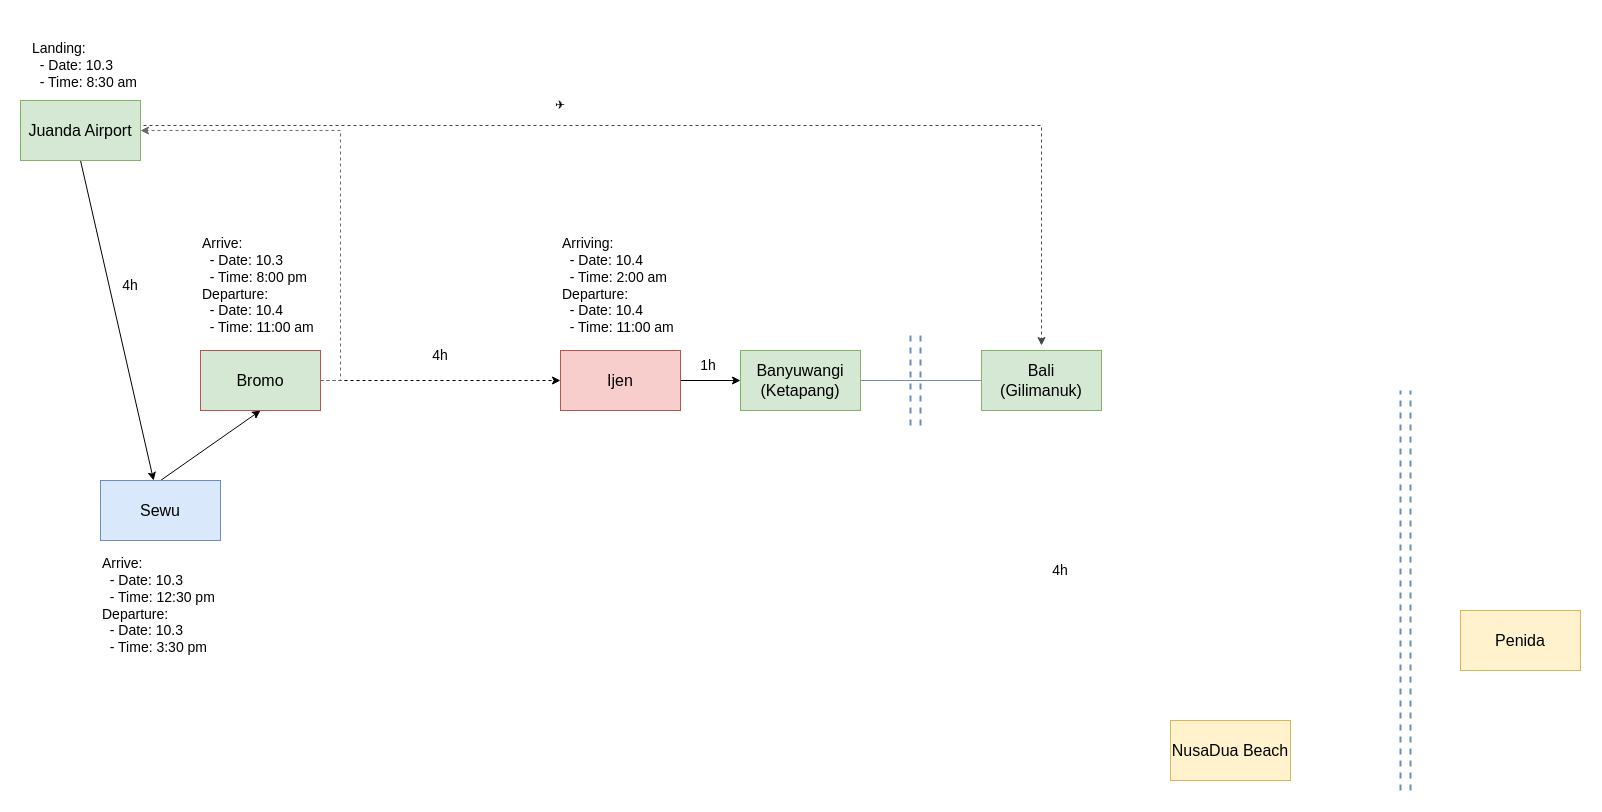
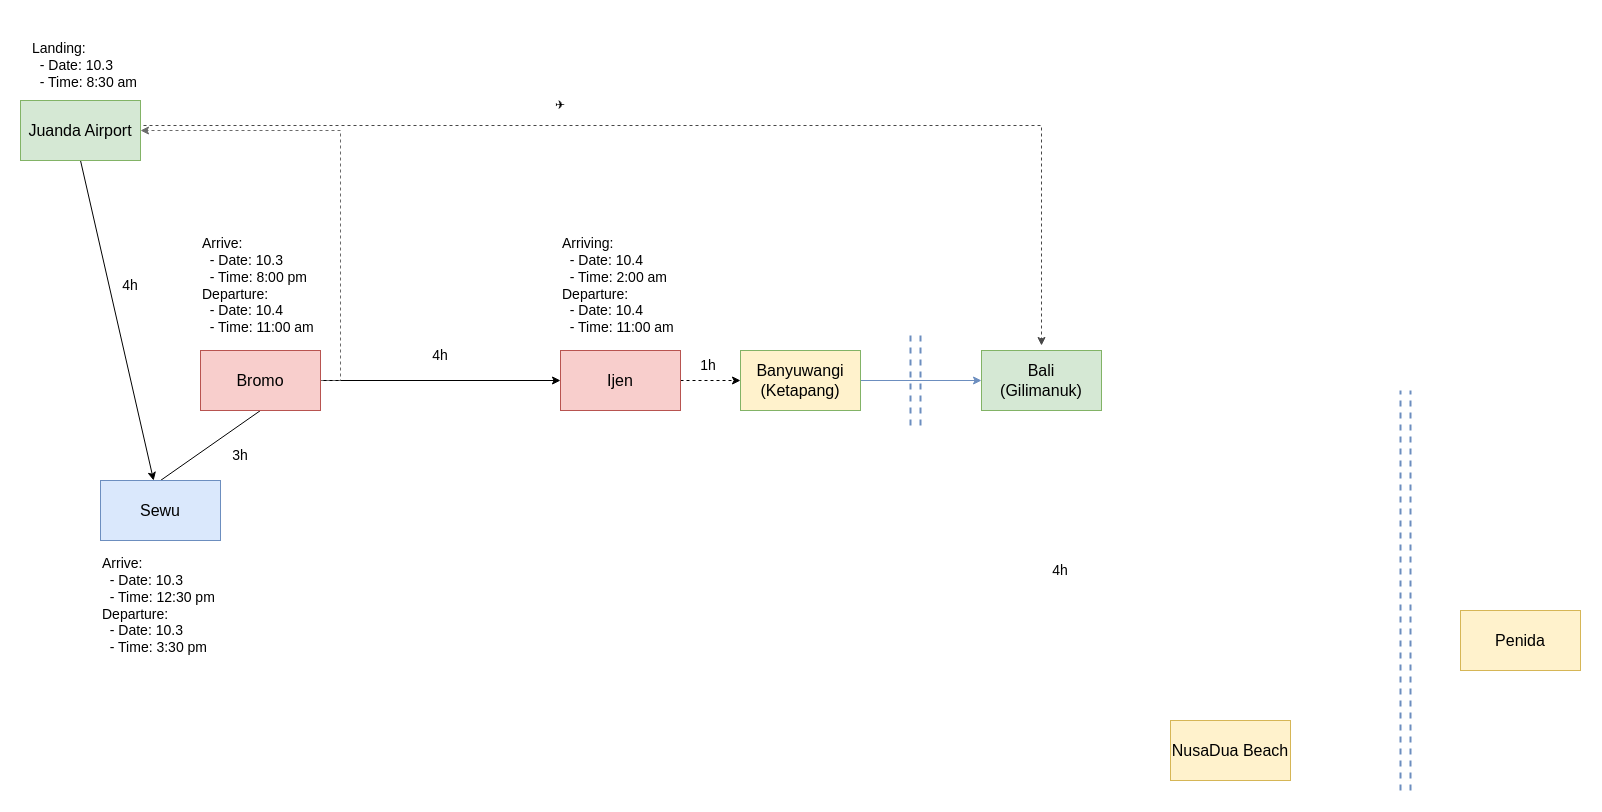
  <mxCell id="0" />
  <mxCell id="1" parent="0" />
  <mxCell id="2" style="rounded=0;orthogonalLoop=1;jettySize=auto;html=1;exitX=0.5;exitY=1;exitDx=0;exitDy=0;" edge="1" parent="1" source="4" target="6"><mxGeometry relative="1" as="geometry"><mxPoint x="90" y="520" as="targetPoint" /></mxGeometry></mxCell>
  <mxCell id="3" style="edgeStyle=orthogonalEdgeStyle;rounded=0;orthogonalLoop=1;jettySize=auto;html=1;exitX=1;exitY=0.25;exitDx=0;exitDy=0;entryX=0.5;entryY=0;entryDx=0;entryDy=0;dashed=1;strokeColor=#474747;" edge="1" parent="1"><mxGeometry relative="1" as="geometry"><mxPoint x="1041" y="345" as="targetPoint" /><mxPoint x="140" y="110" as="sourcePoint" /><Array as="points"><mxPoint x="140" y="125" /><mxPoint x="1041" y="125" /></Array></mxGeometry></mxCell>
  <mxCell id="4" value="&lt;div style=&quot;font-size: 16px;&quot;&gt;&lt;font style=&quot;font-size: 16px;&quot;&gt;Juanda Airport&lt;/font&gt;&lt;/div&gt;" style="rounded=0;whiteSpace=wrap;html=1;fillColor=#d5e8d4;strokeColor=#82b366;" vertex="1" parent="1"><mxGeometry x="20" y="100" width="120" height="60" as="geometry" /></mxCell>
- <mxCell id="5" style="rounded=0;orthogonalLoop=1;jettySize=auto;html=1;exitX=0.5;exitY=0;exitDx=0;exitDy=0;entryX=0.5;entryY=1;entryDx=0;entryDy=0;" edge="1" parent="1" source="6" target="9"><mxGeometry relative="1" as="geometry"><mxPoint x="270" y="420" as="targetPoint" /></mxGeometry></mxCell>
+ <mxCell id="5" style="rounded=0;orthogonalLoop=1;jettySize=auto;html=1;exitX=0.5;exitY=0;exitDx=0;exitDy=0;entryX=0.5;entryY=1;entryDx=0;entryDy=0;endArrow=none;" edge="1" parent="1" source="6" target="9"><mxGeometry relative="1" as="geometry"><mxPoint x="270" y="420" as="targetPoint" /></mxGeometry></mxCell>
  <mxCell id="6" value="&lt;span style=&quot;font-size: 16px;&quot;&gt;Sewu&lt;/span&gt;" style="rounded=0;whiteSpace=wrap;html=1;fillColor=#dae8fc;strokeColor=#6c8ebf;" vertex="1" parent="1"><mxGeometry x="100" y="480" width="120" height="60" as="geometry" /></mxCell>
- <mxCell id="7" style="edgeStyle=orthogonalEdgeStyle;rounded=0;orthogonalLoop=1;jettySize=auto;html=1;exitX=1;exitY=0.5;exitDx=0;exitDy=0;entryX=0;entryY=0.5;entryDx=0;entryDy=0;dashed=1;" edge="1" parent="1" source="9" target="11"><mxGeometry relative="1" as="geometry" /></mxCell>
+ <mxCell id="7" style="edgeStyle=orthogonalEdgeStyle;rounded=0;orthogonalLoop=1;jettySize=auto;html=1;exitX=1;exitY=0.5;exitDx=0;exitDy=0;entryX=0;entryY=0.5;entryDx=0;entryDy=0;" edge="1" parent="1" source="9" target="11"><mxGeometry relative="1" as="geometry" /></mxCell>
  <mxCell id="8" style="edgeStyle=orthogonalEdgeStyle;rounded=0;orthogonalLoop=1;jettySize=auto;html=1;exitX=1;exitY=0.5;exitDx=0;exitDy=0;entryX=1;entryY=0.5;entryDx=0;entryDy=0;dashed=1;strokeColor=#6B6B6B;" edge="1" parent="1" source="9" target="4"><mxGeometry relative="1" as="geometry" /></mxCell>
- <mxCell id="9" value="&lt;span style=&quot;font-size: 16px;&quot;&gt;Bromo&lt;/span&gt;" style="rounded=0;whiteSpace=wrap;html=1;fillColor=#d5e8d4;strokeColor=#b85450;" vertex="1" parent="1"><mxGeometry x="200" y="350" width="120" height="60" as="geometry" /></mxCell>
- <mxCell id="10" style="edgeStyle=orthogonalEdgeStyle;rounded=0;orthogonalLoop=1;jettySize=auto;html=1;exitX=1;exitY=0.5;exitDx=0;exitDy=0;entryX=0;entryY=0.5;entryDx=0;entryDy=0;" edge="1" parent="1" source="11" target="13"><mxGeometry relative="1" as="geometry" /></mxCell>
+ <mxCell id="9" value="&lt;span style=&quot;font-size: 16px;&quot;&gt;Bromo&lt;/span&gt;" style="rounded=0;whiteSpace=wrap;html=1;fillColor=#f8cecc;strokeColor=#b85450;" vertex="1" parent="1"><mxGeometry x="200" y="350" width="120" height="60" as="geometry" /></mxCell>
+ <mxCell id="10" style="edgeStyle=orthogonalEdgeStyle;rounded=0;orthogonalLoop=1;jettySize=auto;html=1;exitX=1;exitY=0.5;exitDx=0;exitDy=0;entryX=0;entryY=0.5;entryDx=0;entryDy=0;dashed=1;" edge="1" parent="1" source="11" target="13"><mxGeometry relative="1" as="geometry" /></mxCell>
  <mxCell id="11" value="&lt;span style=&quot;font-size: 16px;&quot;&gt;Ijen&lt;/span&gt;" style="rounded=0;whiteSpace=wrap;html=1;fillColor=#f8cecc;strokeColor=#b85450;" vertex="1" parent="1"><mxGeometry x="560" y="350" width="120" height="60" as="geometry" /></mxCell>
- <mxCell id="12" style="edgeStyle=orthogonalEdgeStyle;rounded=0;orthogonalLoop=1;jettySize=auto;html=1;exitX=1;exitY=0.5;exitDx=0;exitDy=0;entryX=0;entryY=0.5;entryDx=0;entryDy=0;fillColor=#dae8fc;strokeColor=#6c8ebf;endArrow=none;" edge="1" parent="1" source="13" target="14"><mxGeometry relative="1" as="geometry"><mxPoint x="970" y="379.647" as="targetPoint" /></mxGeometry></mxCell>
- <mxCell id="13" value="&lt;span style=&quot;font-size: 16px;&quot;&gt;Banyuwangi&lt;/span&gt;&lt;div&gt;&lt;span style=&quot;font-size: 16px;&quot;&gt;(Ketapang)&lt;/span&gt;&lt;/div&gt;" style="rounded=0;whiteSpace=wrap;html=1;fillColor=#d5e8d4;strokeColor=#82b366;" vertex="1" parent="1"><mxGeometry x="740" y="350" width="120" height="60" as="geometry" /></mxCell>
+ <mxCell id="12" style="edgeStyle=orthogonalEdgeStyle;rounded=0;orthogonalLoop=1;jettySize=auto;html=1;exitX=1;exitY=0.5;exitDx=0;exitDy=0;entryX=0;entryY=0.5;entryDx=0;entryDy=0;fillColor=#dae8fc;strokeColor=#6c8ebf;" edge="1" parent="1" source="13" target="14"><mxGeometry relative="1" as="geometry"><mxPoint x="970" y="379.647" as="targetPoint" /></mxGeometry></mxCell>
+ <mxCell id="13" value="&lt;span style=&quot;font-size: 16px;&quot;&gt;Banyuwangi&lt;/span&gt;&lt;div&gt;&lt;span style=&quot;font-size: 16px;&quot;&gt;(Ketapang)&lt;/span&gt;&lt;/div&gt;" style="rounded=0;whiteSpace=wrap;html=1;fillColor=#fff2cc;strokeColor=#82b366;" vertex="1" parent="1"><mxGeometry x="740" y="350" width="120" height="60" as="geometry" /></mxCell>
  <mxCell id="14" value="&lt;div&gt;&lt;span style=&quot;font-size: 16px;&quot;&gt;Bali&lt;/span&gt;&lt;/div&gt;&lt;div&gt;&lt;span style=&quot;font-size: 16px;&quot;&gt;(Gilimanuk)&lt;/span&gt;&lt;/div&gt;" style="rounded=0;whiteSpace=wrap;html=1;fillColor=#d5e8d4;strokeColor=#82b366;" vertex="1" parent="1"><mxGeometry x="981" y="350" width="120" height="60" as="geometry" /></mxCell>
  <mxCell id="15" value="&lt;div&gt;&lt;span style=&quot;font-size: 16px;&quot;&gt;Penida&lt;/span&gt;&lt;/div&gt;" style="rounded=0;whiteSpace=wrap;html=1;fillColor=#fff2cc;strokeColor=#d6b656;" vertex="1" parent="1"><mxGeometry x="1460" y="610" width="120" height="60" as="geometry" /></mxCell>
  <mxCell id="16" value="&lt;font style=&quot;font-size: 14px;&quot;&gt;4h&lt;/font&gt;" style="text;html=1;align=center;verticalAlign=middle;whiteSpace=wrap;rounded=0;" vertex="1" parent="1"><mxGeometry x="100" y="270" width="60" height="30" as="geometry" /></mxCell>
  <mxCell id="17" value="&lt;font style=&quot;font-size: 14px;&quot;&gt;Landing:&lt;/font&gt;&lt;div style=&quot;font-size: 14px;&quot;&gt;&lt;font style=&quot;font-size: 14px;&quot;&gt;&amp;nbsp; - Date: 10.3&amp;nbsp;&amp;nbsp;&lt;/font&gt;&lt;/div&gt;&lt;div style=&quot;font-size: 14px;&quot;&gt;&lt;font style=&quot;font-size: 14px;&quot;&gt;&amp;nbsp; - Time: 8:30 am&lt;/font&gt;&lt;/div&gt;" style="text;html=1;align=left;verticalAlign=middle;whiteSpace=wrap;rounded=0;" vertex="1" parent="1"><mxGeometry x="30" y="20" width="160" height="90" as="geometry" /></mxCell>
  <mxCell id="18" value="&lt;font style=&quot;font-size: 14px;&quot;&gt;Arrive:&lt;/font&gt;&lt;div style=&quot;font-size: 14px;&quot;&gt;&lt;font style=&quot;font-size: 14px;&quot;&gt;&amp;nbsp; - Date: 10.3&amp;nbsp;&amp;nbsp;&lt;/font&gt;&lt;/div&gt;&lt;div style=&quot;font-size: 14px;&quot;&gt;&lt;font style=&quot;font-size: 14px;&quot;&gt;&amp;nbsp; - Time: 12:30 pm&lt;/font&gt;&lt;/div&gt;&lt;div style=&quot;font-size: 14px;&quot;&gt;&lt;font style=&quot;font-size: 14px;&quot;&gt;Departure:&lt;/font&gt;&lt;/div&gt;&lt;div style=&quot;font-size: 14px;&quot;&gt;&lt;font style=&quot;font-size: 14px;&quot;&gt;&amp;nbsp; - Date: 10.3&lt;/font&gt;&lt;/div&gt;&lt;div style=&quot;font-size: 14px;&quot;&gt;&amp;nbsp; - Time: 3:30 pm&lt;/div&gt;" style="text;html=1;align=left;verticalAlign=middle;whiteSpace=wrap;rounded=0;" vertex="1" parent="1"><mxGeometry x="100" y="560" width="160" height="90" as="geometry" /></mxCell>
  <mxCell id="19" value="&lt;font style=&quot;font-size: 14px;&quot;&gt;Arrive:&lt;/font&gt;&lt;div style=&quot;font-size: 14px;&quot;&gt;&lt;font style=&quot;font-size: 14px;&quot;&gt;&amp;nbsp; - Date: 10.3&lt;/font&gt;&lt;/div&gt;&lt;div style=&quot;font-size: 14px;&quot;&gt;&lt;font style=&quot;font-size: 14px;&quot;&gt;&amp;nbsp; - Time: 8:00 pm&lt;/font&gt;&lt;/div&gt;&lt;div style=&quot;font-size: 14px;&quot;&gt;Departure:&amp;nbsp;&lt;/div&gt;&lt;div style=&quot;font-size: 14px;&quot;&gt;&amp;nbsp; - Date: 10.4&amp;nbsp;&lt;/div&gt;&lt;div style=&quot;font-size: 14px;&quot;&gt;&amp;nbsp; - Time: 11:00 am&lt;br&gt;&lt;/div&gt;" style="text;html=1;align=left;verticalAlign=middle;whiteSpace=wrap;rounded=0;" vertex="1" parent="1"><mxGeometry x="200" y="240" width="160" height="90" as="geometry" /></mxCell>
+ <mxCell id="20" value="&lt;font style=&quot;font-size: 14px;&quot;&gt;3h&lt;/font&gt;" style="text;html=1;align=center;verticalAlign=middle;whiteSpace=wrap;rounded=0;" vertex="1" parent="1"><mxGeometry x="210" y="440" width="60" height="30" as="geometry" /></mxCell>
  <mxCell id="21" value="&lt;font style=&quot;font-size: 14px;&quot;&gt;4h&lt;/font&gt;" style="text;html=1;align=center;verticalAlign=middle;whiteSpace=wrap;rounded=0;" vertex="1" parent="1"><mxGeometry x="410" y="340" width="60" height="30" as="geometry" /></mxCell>
  <mxCell id="22" value="&lt;font style=&quot;font-size: 14px;&quot;&gt;Arriving:&lt;/font&gt;&lt;div style=&quot;font-size: 14px;&quot;&gt;&lt;font style=&quot;font-size: 14px;&quot;&gt;&amp;nbsp; - Date: 10.4&lt;/font&gt;&lt;/div&gt;&lt;div style=&quot;font-size: 14px;&quot;&gt;&lt;font style=&quot;font-size: 14px;&quot;&gt;&amp;nbsp; - Time: 2:00 am&lt;/font&gt;&lt;/div&gt;&lt;div style=&quot;font-size: 14px;&quot;&gt;Departure:&lt;/div&gt;&lt;div style=&quot;font-size: 14px;&quot;&gt;&amp;nbsp; - Date: 10.4&lt;/div&gt;&lt;div style=&quot;font-size: 14px;&quot;&gt;&amp;nbsp; - Time: 11:00 am&lt;/div&gt;" style="text;html=1;align=left;verticalAlign=middle;whiteSpace=wrap;rounded=0;" vertex="1" parent="1"><mxGeometry x="560" y="240" width="160" height="90" as="geometry" /></mxCell>
  <mxCell id="23" value="&lt;font style=&quot;font-size: 14px;&quot;&gt;1h&lt;/font&gt;" style="text;html=1;align=center;verticalAlign=middle;whiteSpace=wrap;rounded=0;" vertex="1" parent="1"><mxGeometry x="678" y="350" width="60" height="30" as="geometry" /></mxCell>
  <mxCell id="24" value="&lt;div&gt;&lt;span style=&quot;font-size: 16px;&quot;&gt;NusaDua Beach&lt;/span&gt;&lt;/div&gt;" style="rounded=0;whiteSpace=wrap;html=1;fillColor=#fff2cc;strokeColor=#d6b656;" vertex="1" parent="1"><mxGeometry x="1170" y="720" width="120" height="60" as="geometry" /></mxCell>
  <mxCell id="25" value="&lt;font style=&quot;font-size: 14px;&quot;&gt;4h&lt;/font&gt;" style="text;html=1;align=center;verticalAlign=middle;whiteSpace=wrap;rounded=0;" vertex="1" parent="1"><mxGeometry x="1030" y="555" width="60" height="30" as="geometry" /></mxCell>
  <mxCell id="26" value="" style="group" connectable="0" vertex="1" parent="1"><mxGeometry x="910" y="335" width="10" height="90" as="geometry" /></mxCell>
  <mxCell id="27" value="" style="endArrow=none;dashed=1;html=1;strokeWidth=2;rounded=0;fillColor=#dae8fc;strokeColor=#6c8ebf;" edge="1" parent="26"><mxGeometry width="50" height="50" relative="1" as="geometry"><mxPoint y="90" as="sourcePoint" /><mxPoint as="targetPoint" /></mxGeometry></mxCell>
  <mxCell id="28" value="" style="endArrow=none;dashed=1;html=1;strokeWidth=2;rounded=0;fillColor=#dae8fc;strokeColor=#6c8ebf;" edge="1" parent="26"><mxGeometry width="50" height="50" relative="1" as="geometry"><mxPoint x="10" y="90" as="sourcePoint" /><mxPoint x="10" as="targetPoint" /></mxGeometry></mxCell>
  <mxCell id="29" value="" style="group" connectable="0" vertex="1" parent="1"><mxGeometry x="1400" y="390" width="10" height="400" as="geometry" /></mxCell>
  <mxCell id="30" value="" style="endArrow=none;dashed=1;html=1;strokeWidth=2;rounded=0;fillColor=#dae8fc;strokeColor=#6c8ebf;" edge="1" parent="29"><mxGeometry width="50" height="50" relative="1" as="geometry"><mxPoint y="400" as="sourcePoint" /><mxPoint as="targetPoint" /></mxGeometry></mxCell>
  <mxCell id="31" value="" style="endArrow=none;dashed=1;html=1;strokeWidth=2;rounded=0;fillColor=#dae8fc;strokeColor=#6c8ebf;" edge="1" parent="29"><mxGeometry width="50" height="50" relative="1" as="geometry"><mxPoint x="10" y="400" as="sourcePoint" /><mxPoint x="10" as="targetPoint" /></mxGeometry></mxCell>
  <mxCell id="32" value="✈" style="text;html=1;align=center;verticalAlign=middle;whiteSpace=wrap;rounded=0;strokeWidth=1;" vertex="1" parent="1"><mxGeometry x="530" y="90" width="60" height="30" as="geometry" /></mxCell>
